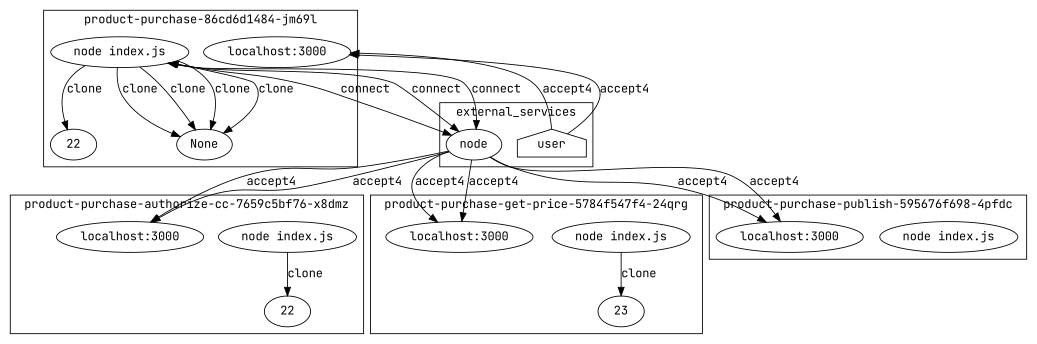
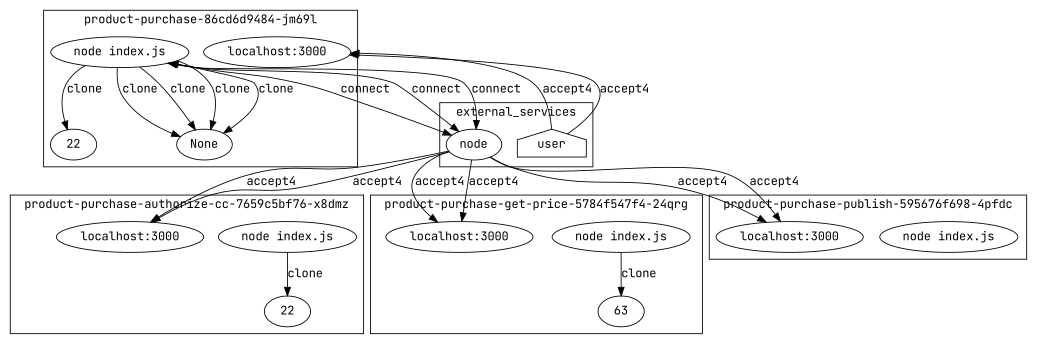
  digraph {
    fontname="JetBrains Mono"
    node [fontname="JetBrains Mono"]
    edge [fontname="JetBrains Mono"]
    n1 [label="node index.js"]
    n2 [label=22]
    n3 [label="localhost:3000"]
    n4 [label="node index.js"]
    n5 [label=22]
    None
    n7 [label="localhost:3000"]
    n8 [label="node index.js"]
-   n9 [label=23]
+   n9 [label=63]
    n10 [label="localhost:3000"]
    n11 [label="node index.js"]
    n12 [label="localhost:3000"]
    n13 [label="node"]
    user [shape=house]
    subgraph cluster_1 {
      label=" product-purchase-authorize-cc-7659c5bf76-x8dmz "
      n1
      n2
      n3
    }
    subgraph cluster_2 {
-     label=" product-purchase-86cd6d1484-jm69l "
+     label=" product-purchase-86cd6d9484-jm69l "
      n4
      n5
      None
      n7
    }
    subgraph cluster_3 {
      label=" product-purchase-get-price-5784f547f4-24qrg "
      n8
      n9
      n10
    }
    subgraph cluster_4 {
      label=" product-purchase-publish-595676f698-4pfdc "
      n11
      n12
    }
    subgraph cluster_5 {
      label=external_services
      n13
      user
    }
    n1 -> n2 [label=clone]
    n4 -> n5 [label=clone]
    n4 -> None [label=clone]
    n4 -> None [label=clone]
    n4 -> None [label=clone]
    n4 -> None [label=clone]
    n4 -> n13 [dir=both label=connect]
    n4 -> n13 [dir=both label=connect]
    n4 -> n13 [dir=both label=connect]
    n8 -> n9 [label=clone]
    n13 -> n3 [label=accept4]
    n13 -> n3 [label=accept4]
    n13 -> n10 [label=accept4]
    n13 -> n10 [label=accept4]
    n13 -> n12 [label=accept4]
    n13 -> n12 [label=accept4]
    user -> n7 [label=accept4]
    user -> n7 [label=accept4]
  }
